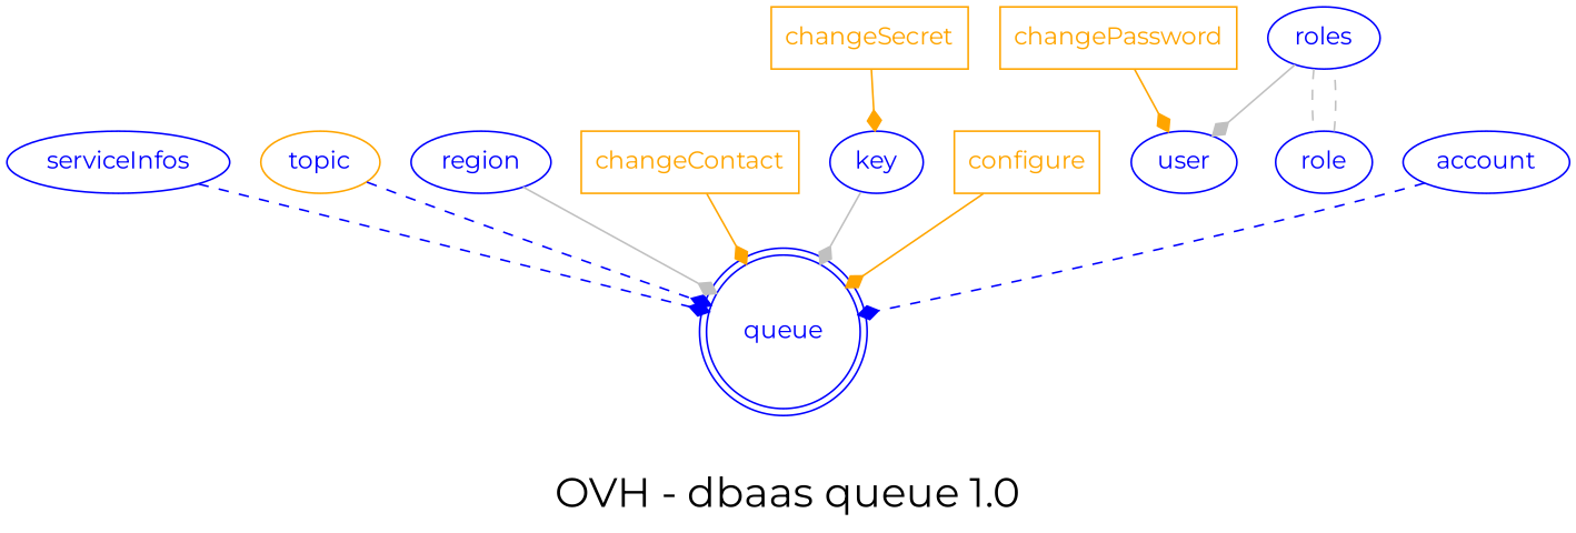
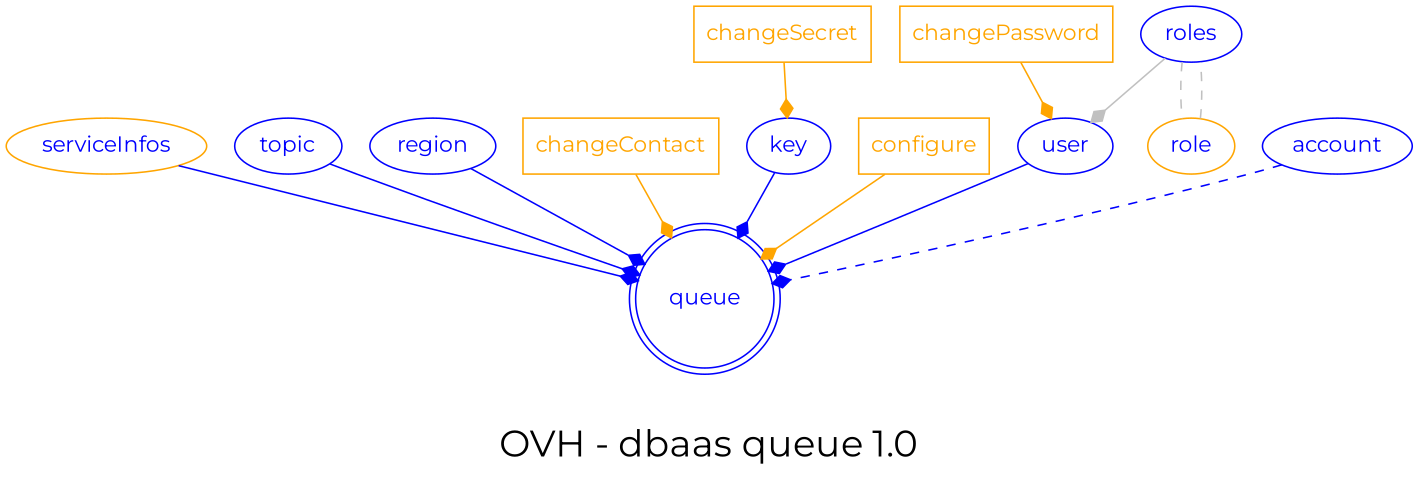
  digraph {
    fontname=Montserrat
    fontsize=24
    label="OVH - dbaas queue 1.0"
    splines=true
    node [color=blue fontcolor=blue fontname=Montserrat shape=ellipse]
    edge [arrowhead=diamond arrowtail=none color=blue fontcolor=blue fontname=Montserrat]
    queue [shape=doublecircle]
-   serviceInfos
-   topic [color=orange]
+   serviceInfos [color=orange]
+   topic
    region
    changeContact [color=orange fontcolor=orange shape=box]
    key
    changeSecret [color=orange fontcolor=orange shape=box]
    configure [color=orange fontcolor=orange shape=box]
    user
    roles
-   role
+   role [color=orange]
    changePassword [color=orange fontcolor=orange shape=box]
    account
-   serviceInfos -> queue [style=dashed]
-   topic -> queue [style=dashed]
-   region -> queue [color=grey]
+   serviceInfos -> queue
+   topic -> queue
+   region -> queue
    changeContact -> queue [color=orange fontcolor=orange]
-   key -> queue [color=grey]
+   key -> queue
    changeSecret -> key [color=orange fontcolor=orange]
    configure -> queue [color=orange fontcolor=orange]
+   user -> queue
    roles -> user [color=grey]
    roles -> role [arrowhead=none color=grey fontcolor=grey style=dashed]
    role -> roles [arrowhead=none color=grey fontcolor=grey style=dashed]
    changePassword -> user [color=orange fontcolor=orange]
    account -> queue [style=dashed]
  }
